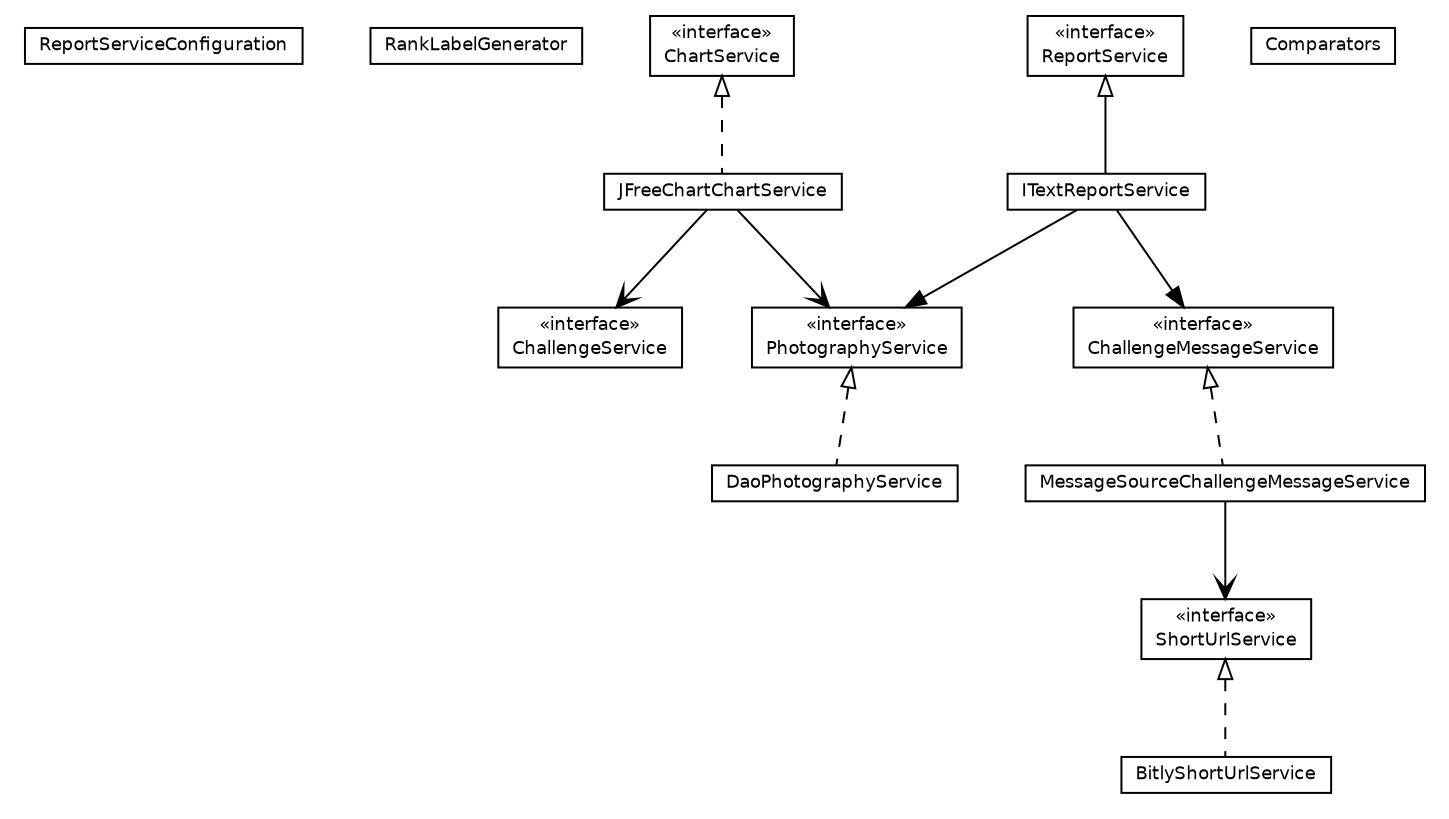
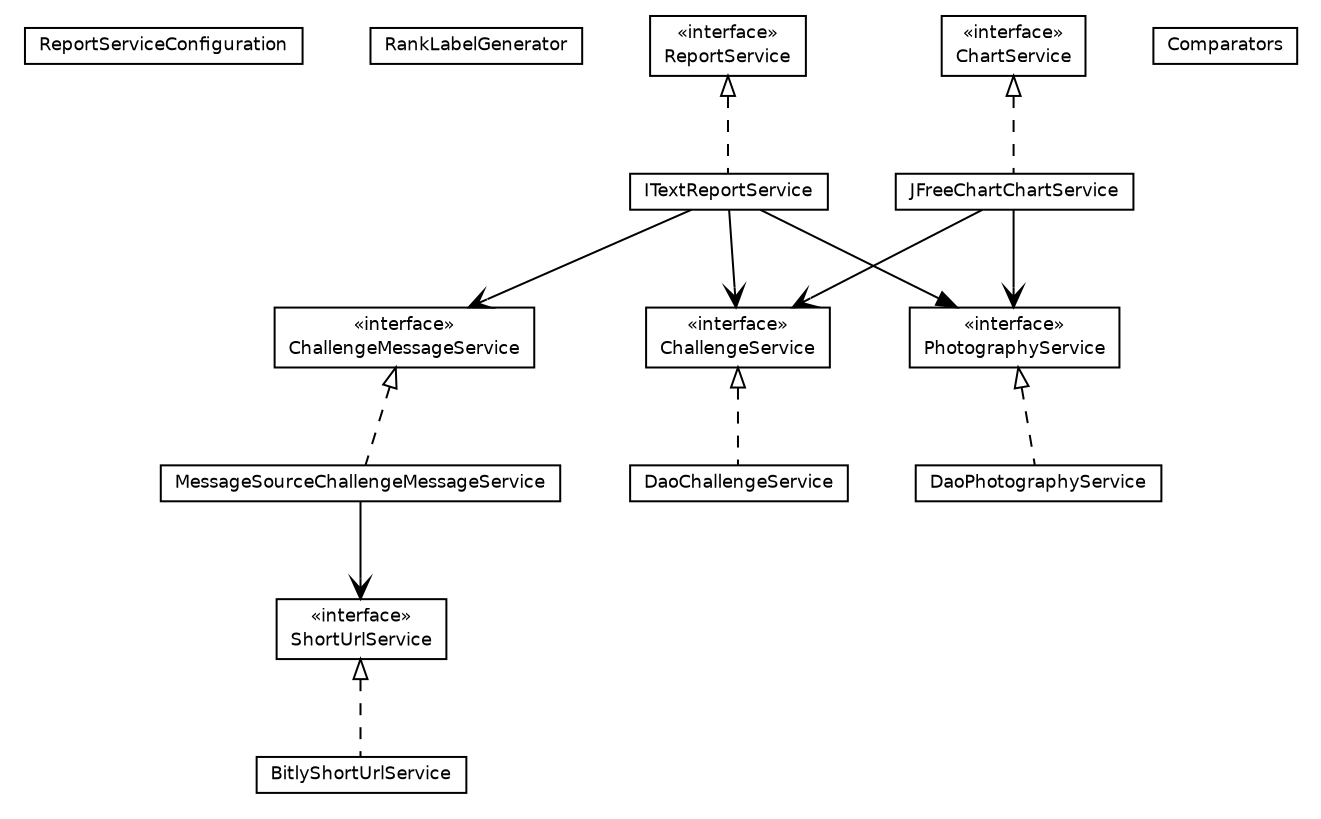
  digraph {
    node [fontcolor=black fontname=Helvetica fontsize=9.0 shape=plaintext]
    edge [fontname=Helvetica fontsize=10.0 headport=p labelfontname=Helvetica labelfontsize=10 tailport=p]
    n1 [label=<<table border="0" cellborder="1" cellspacing="0" cellpadding="2" port="p" href="./ReportServiceConfiguration.html"> 		<tr><td><table border="0" cellspacing="0" cellpadding="1"> 			<tr><td> ReportServiceConfiguration </td></tr> 		</table></td></tr> 		</table>>]
    n2 [label=<<table border="0" cellborder="1" cellspacing="0" cellpadding="2" port="p" href="./RankLabelGenerator.html"> 		<tr><td><table border="0" cellspacing="0" cellpadding="1"> 			<tr><td> RankLabelGenerator </td></tr> 		</table></td></tr> 		</table>>]
    n3 [label=<<table border="0" cellborder="1" cellspacing="0" cellpadding="2" port="p" href="./MessageSourceChallengeMessageService.html"> 		<tr><td><table border="0" cellspacing="0" cellpadding="1"> 			<tr><td> MessageSourceChallengeMessageService </td></tr> 		</table></td></tr> 		</table>>]
    n4 [label=<<table border="0" cellborder="1" cellspacing="0" cellpadding="2" port="p" href="./ShortUrlService.html"> 		<tr><td><table border="0" cellspacing="0" cellpadding="1"> 			<tr><td> &laquo;interface&raquo; </td></tr> 			<tr><td> ShortUrlService </td></tr> 		</table></td></tr> 		</table>>]
    n5 [label=<<table border="0" cellborder="1" cellspacing="0" cellpadding="2" port="p" href="./BitlyShortUrlService.html"> 		<tr><td><table border="0" cellspacing="0" cellpadding="1"> 			<tr><td> BitlyShortUrlService </td></tr> 		</table></td></tr> 		</table>>]
    n6 [label=<<table border="0" cellborder="1" cellspacing="0" cellpadding="2" port="p" href="./JFreeChartChartService.html"> 		<tr><td><table border="0" cellspacing="0" cellpadding="1"> 			<tr><td> JFreeChartChartService </td></tr> 		</table></td></tr> 		</table>>]
    n7 [label=<<table border="0" cellborder="1" cellspacing="0" cellpadding="2" port="p" href="./PhotographyService.html"> 		<tr><td><table border="0" cellspacing="0" cellpadding="1"> 			<tr><td> &laquo;interface&raquo; </td></tr> 			<tr><td> PhotographyService </td></tr> 		</table></td></tr> 		</table>>]
    n8 [label=<<table border="0" cellborder="1" cellspacing="0" cellpadding="2" port="p" href="./ChallengeService.html"> 		<tr><td><table border="0" cellspacing="0" cellpadding="1"> 			<tr><td> &laquo;interface&raquo; </td></tr> 			<tr><td> ChallengeService </td></tr> 		</table></td></tr> 		</table>>]
    n9 [label=<<table border="0" cellborder="1" cellspacing="0" cellpadding="2" port="p" href="./DaoPhotographyService.html"> 		<tr><td><table border="0" cellspacing="0" cellpadding="1"> 			<tr><td> DaoPhotographyService </td></tr> 		</table></td></tr> 		</table>>]
+   n10 [label=<<table border="0" cellborder="1" cellspacing="0" cellpadding="2" port="p" href="./DaoChallengeService.html"> 		<tr><td><table border="0" cellspacing="0" cellpadding="1"> 			<tr><td> DaoChallengeService </td></tr> 		</table></td></tr> 		</table>>]
    n11 [label=<<table border="0" cellborder="1" cellspacing="0" cellpadding="2" port="p" href="./ITextReportService.html"> 		<tr><td><table border="0" cellspacing="0" cellpadding="1"> 			<tr><td> ITextReportService </td></tr> 		</table></td></tr> 		</table>>]
    n12 [label=<<table border="0" cellborder="1" cellspacing="0" cellpadding="2" port="p" href="./ChallengeMessageService.html"> 		<tr><td><table border="0" cellspacing="0" cellpadding="1"> 			<tr><td> &laquo;interface&raquo; </td></tr> 			<tr><td> ChallengeMessageService </td></tr> 		</table></td></tr> 		</table>>]
    n13 [label=<<table border="0" cellborder="1" cellspacing="0" cellpadding="2" port="p" href="./ChartService.html"> 		<tr><td><table border="0" cellspacing="0" cellpadding="1"> 			<tr><td> &laquo;interface&raquo; </td></tr> 			<tr><td> ChartService </td></tr> 		</table></td></tr> 		</table>>]
    n14 [label=<<table border="0" cellborder="1" cellspacing="0" cellpadding="2" port="p" href="./Comparators.html"> 		<tr><td><table border="0" cellspacing="0" cellpadding="1"> 			<tr><td> Comparators </td></tr> 		</table></td></tr> 		</table>>]
    n15 [label=<<table border="0" cellborder="1" cellspacing="0" cellpadding="2" port="p" href="./ReportService.html"> 		<tr><td><table border="0" cellspacing="0" cellpadding="1"> 			<tr><td> &laquo;interface&raquo; </td></tr> 			<tr><td> ReportService </td></tr> 		</table></td></tr> 		</table>>]
    n3 -> n4 [arrowhead=open color=black fontcolor=black]
    n4 -> n5 [arrowtail=empty dir=back fontsize=10 style=dashed]
    n6 -> n7 [arrowhead=open color=black fontcolor=black]
    n6 -> n8 [arrowhead=open color=black fontcolor=black]
    n7 -> n9 [arrowtail=empty dir=back fontsize=10 style=dashed]
+   n8 -> n10 [arrowtail=empty dir=back fontsize=10 style=dashed]
    n11 -> n7 [arrowhead=normal color=black fontcolor=black]
-   n11 -> n12 [arrowhead=normal color=black fontcolor=black]
+   n11 -> n8 [arrowhead=open color=black fontcolor=black]
+   n11 -> n12 [arrowhead=open color=black fontcolor=black]
    n12 -> n3 [arrowtail=empty dir=back fontsize=10 style=dashed]
    n13 -> n6 [arrowtail=empty dir=back fontsize=10 style=dashed]
-   n15 -> n11 [arrowtail=empty dir=back fontsize=10 style=solid]
+   n15 -> n11 [arrowtail=empty dir=back fontsize=10 style=dashed]
  }
